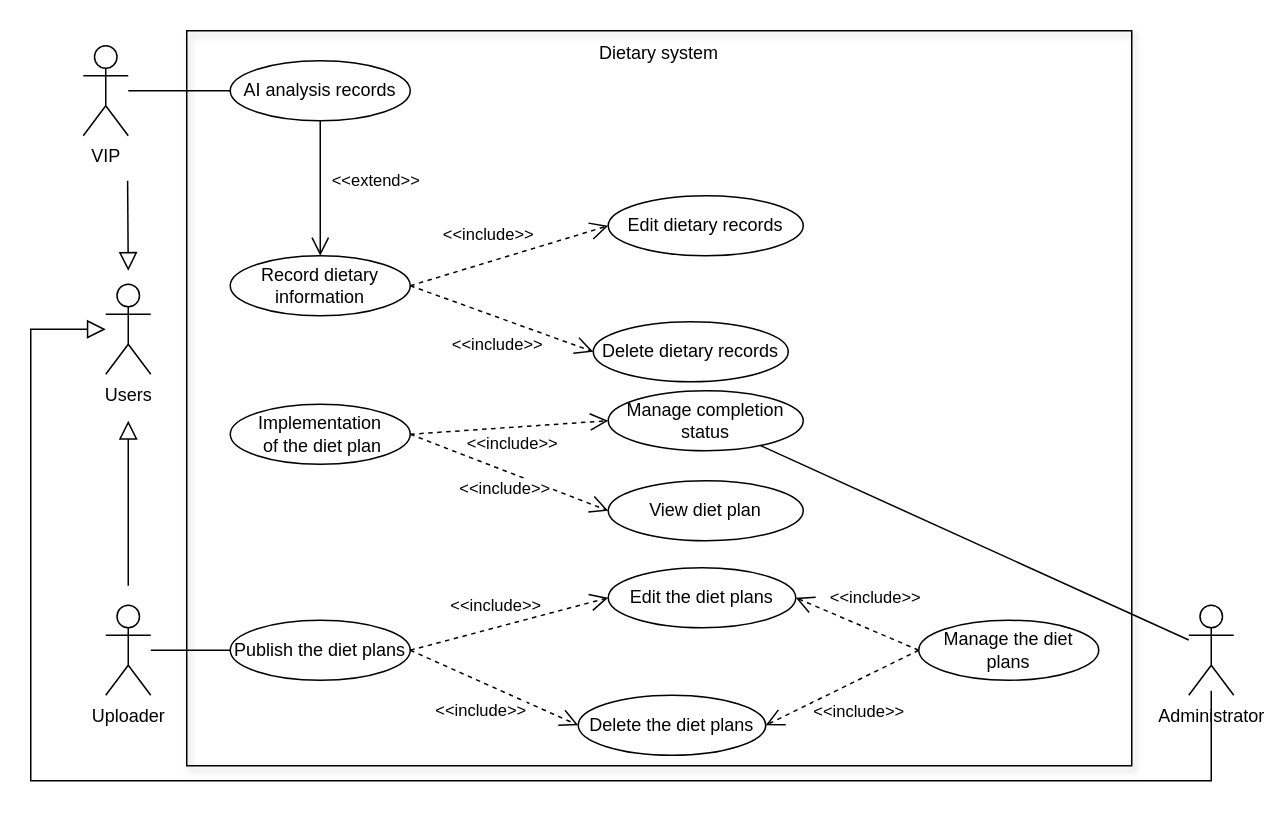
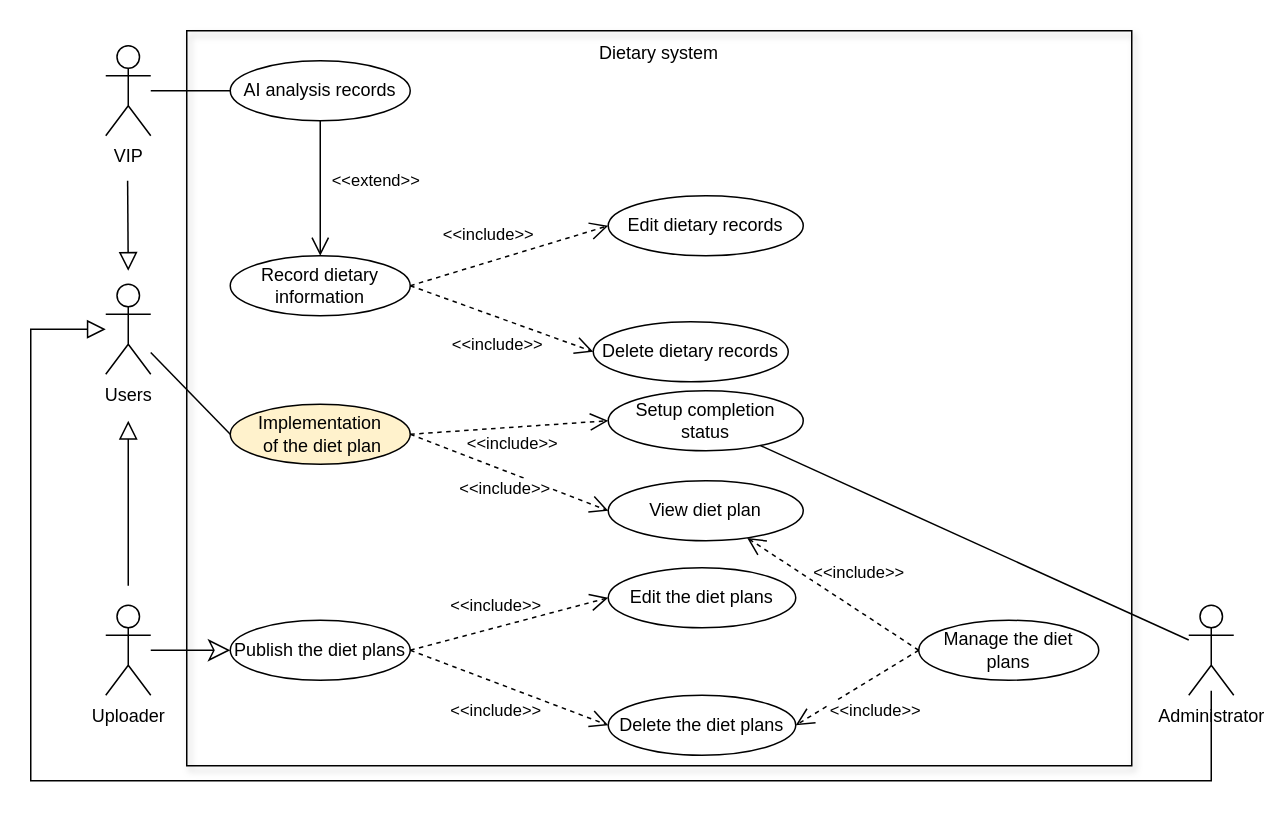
  <mxCell id="0" />
  <mxCell id="1" parent="0" />
  <mxCell id="2" value="User&lt;span style=&quot;background-color: initial;&quot;&gt;s&lt;/span&gt;" style="shape=umlActor;verticalLabelPosition=bottom;verticalAlign=top;html=1;outlineConnect=0;" vertex="1" parent="1"><mxGeometry x="70" y="189" width="30" height="60" as="geometry" /></mxCell>
  <mxCell id="3" value="Uploader" style="shape=umlActor;verticalLabelPosition=bottom;verticalAlign=top;html=1;outlineConnect=0;" vertex="1" parent="1"><mxGeometry x="70" y="403" width="30" height="60" as="geometry" /></mxCell>
- <mxCell id="4" value="VIP" style="shape=umlActor;verticalLabelPosition=bottom;verticalAlign=top;html=1;outlineConnect=0;" vertex="1" parent="1"><mxGeometry x="55" y="30" width="30" height="60" as="geometry" /></mxCell>
+ <mxCell id="4" value="VIP" style="shape=umlActor;verticalLabelPosition=bottom;verticalAlign=top;html=1;outlineConnect=0;" vertex="1" parent="1"><mxGeometry x="70" y="30" width="30" height="60" as="geometry" /></mxCell>
  <mxCell id="5" value="Administrator" style="shape=umlActor;verticalLabelPosition=bottom;verticalAlign=top;html=1;outlineConnect=0;" vertex="1" parent="1"><mxGeometry x="792" y="403" width="30" height="60" as="geometry" /></mxCell>
  <mxCell id="6" value="Record dietary information" style="ellipse;whiteSpace=wrap;html=1;" vertex="1" parent="1"><mxGeometry x="153" y="170" width="120" height="40" as="geometry" /></mxCell>
  <mxCell id="7" value="Edit dietary records" style="ellipse;whiteSpace=wrap;html=1;" vertex="1" parent="1"><mxGeometry x="405" y="130" width="130" height="40" as="geometry" /></mxCell>
  <mxCell id="8" value="AI analysis records" style="ellipse;whiteSpace=wrap;html=1;" vertex="1" parent="1"><mxGeometry x="153" y="40" width="120" height="40" as="geometry" /></mxCell>
- <mxCell id="9" value="Implementation&lt;div&gt;&amp;nbsp;of&lt;span style=&quot;background-color: initial;&quot;&gt;&amp;nbsp;the&amp;nbsp;&lt;/span&gt;&lt;span style=&quot;background-color: initial;&quot;&gt;diet plan&lt;/span&gt;&lt;/div&gt;" style="ellipse;whiteSpace=wrap;html=1;" vertex="1" parent="1"><mxGeometry x="153" y="269" width="120" height="40" as="geometry" /></mxCell>
+ <mxCell id="9" value="Implementation&lt;div&gt;&amp;nbsp;of&lt;span style=&quot;background-color: initial;&quot;&gt;&amp;nbsp;the&amp;nbsp;&lt;/span&gt;&lt;span style=&quot;background-color: initial;&quot;&gt;diet plan&lt;/span&gt;&lt;/div&gt;" style="ellipse;whiteSpace=wrap;html=1;fillColor=#fff2cc;" vertex="1" parent="1"><mxGeometry x="153" y="269" width="120" height="40" as="geometry" /></mxCell>
  <mxCell id="10" value="Publish the diet plans" style="ellipse;whiteSpace=wrap;html=1;" vertex="1" parent="1"><mxGeometry x="153" y="413" width="120" height="40" as="geometry" /></mxCell>
  <mxCell id="11" value="Edit the diet plans" style="ellipse;whiteSpace=wrap;html=1;" vertex="1" parent="1"><mxGeometry x="405" y="378" width="125" height="40" as="geometry" /></mxCell>
- <mxCell id="12" value="Delete the diet plans" style="ellipse;whiteSpace=wrap;html=1;" vertex="1" parent="1"><mxGeometry x="385" y="463" width="125" height="40" as="geometry" /></mxCell>
+ <mxCell id="12" value="Delete the diet plans" style="ellipse;whiteSpace=wrap;html=1;" vertex="1" parent="1"><mxGeometry x="405" y="463" width="125" height="40" as="geometry" /></mxCell>
  <mxCell id="13" value="Manage the diet plans" style="ellipse;whiteSpace=wrap;html=1;" vertex="1" parent="1"><mxGeometry x="612" y="413" width="120" height="40" as="geometry" /></mxCell>
  <mxCell id="14" value="&amp;lt;&amp;lt;include&amp;gt;&amp;gt;" style="html=1;verticalAlign=bottom;endArrow=open;curved=0;rounded=0;endSize=10;endFill=0;exitX=1;exitY=0.5;exitDx=0;exitDy=0;entryX=0;entryY=0.5;entryDx=0;entryDy=0;dashed=1;" edge="1" parent="1" source="6" target="7"><mxGeometry x="-0.176" y="9" width="80" relative="1" as="geometry"><mxPoint x="145" y="560" as="sourcePoint" /><mxPoint x="225" y="560" as="targetPoint" /><mxPoint as="offset" /></mxGeometry></mxCell>
- <mxCell id="15" value="Manage completion status" style="ellipse;whiteSpace=wrap;html=1;" vertex="1" parent="1"><mxGeometry x="405" y="260" width="130" height="40" as="geometry" /></mxCell>
+ <mxCell id="15" value="Setup completion status" style="ellipse;whiteSpace=wrap;html=1;" vertex="1" parent="1"><mxGeometry x="405" y="260" width="130" height="40" as="geometry" /></mxCell>
  <mxCell id="16" value="Delete dietary records" style="ellipse;whiteSpace=wrap;html=1;" vertex="1" parent="1"><mxGeometry x="395" y="214" width="130" height="40" as="geometry" /></mxCell>
+ <mxCell id="17" value="" style="endArrow=none;endFill=0;endSize=15;html=1;rounded=0;entryX=0;entryY=0.5;entryDx=0;entryDy=0;targetPerimeterSpacing=1;" edge="1" parent="1" source="2" target="9"><mxGeometry width="160" relative="1" as="geometry"><mxPoint x="250" y="330" as="sourcePoint" /><mxPoint x="410" y="330" as="targetPoint" /></mxGeometry></mxCell>
  <mxCell id="18" value="&amp;lt;&amp;lt;include&amp;gt;&amp;gt;" style="html=1;verticalAlign=bottom;endArrow=open;curved=0;rounded=0;exitX=1;exitY=0.5;exitDx=0;exitDy=0;entryX=0;entryY=0.5;entryDx=0;entryDy=0;endFill=0;endSize=10;dashed=1;" edge="1" parent="1" source="6" target="16"><mxGeometry x="0.095" y="-25" width="80" relative="1" as="geometry"><mxPoint x="290" y="240" as="sourcePoint" /><mxPoint x="370" y="240" as="targetPoint" /><mxPoint as="offset" /></mxGeometry></mxCell>
  <mxCell id="19" value="&amp;lt;&amp;lt;include&amp;gt;&amp;gt;" style="endArrow=open;endSize=10;dashed=1;html=1;rounded=0;exitX=1;exitY=0.5;exitDx=0;exitDy=0;entryX=0;entryY=0.5;entryDx=0;entryDy=0;" edge="1" parent="1" source="9" target="15"><mxGeometry x="0.019" y="-11" width="160" relative="1" as="geometry"><mxPoint x="250" y="240" as="sourcePoint" /><mxPoint x="410" y="240" as="targetPoint" /><mxPoint as="offset" /></mxGeometry></mxCell>
- <mxCell id="20" value="" style="endArrow=none;endFill=0;endSize=12;html=1;rounded=0;entryX=0;entryY=0.5;entryDx=0;entryDy=0;" edge="1" parent="1" source="3" target="10"><mxGeometry width="160" relative="1" as="geometry"><mxPoint x="400" y="273" as="sourcePoint" /><mxPoint x="560" y="273" as="targetPoint" /></mxGeometry></mxCell>
+ <mxCell id="20" value="" style="endArrow=classic;endFill=0;endSize=12;html=1;rounded=0;entryX=0;entryY=0.5;entryDx=0;entryDy=0;" edge="1" parent="1" source="3" target="10"><mxGeometry width="160" relative="1" as="geometry"><mxPoint x="400" y="273" as="sourcePoint" /><mxPoint x="560" y="273" as="targetPoint" /></mxGeometry></mxCell>
  <mxCell id="21" value="&amp;lt;&amp;lt;include&amp;gt;&amp;gt;" style="endArrow=open;endSize=10;dashed=1;html=1;rounded=0;exitX=1;exitY=0.5;exitDx=0;exitDy=0;entryX=0;entryY=0.5;entryDx=0;entryDy=0;" edge="1" parent="1" source="10" target="11"><mxGeometry x="-0.081" y="14" width="160" relative="1" as="geometry"><mxPoint x="400" y="273" as="sourcePoint" /><mxPoint x="560" y="273" as="targetPoint" /><mxPoint as="offset" /></mxGeometry></mxCell>
  <mxCell id="22" value="&amp;lt;&amp;lt;include&amp;gt;&amp;gt;" style="endArrow=open;endSize=10;dashed=1;html=1;rounded=0;exitX=1;exitY=0.5;exitDx=0;exitDy=0;entryX=0;entryY=0.5;entryDx=0;entryDy=0;" edge="1" parent="1" source="10" target="12"><mxGeometry x="-0.044" y="-17" width="160" relative="1" as="geometry"><mxPoint x="400" y="273" as="sourcePoint" /><mxPoint x="560" y="273" as="targetPoint" /><mxPoint as="offset" /></mxGeometry></mxCell>
  <mxCell id="23" value="" style="endArrow=none;endFill=0;endSize=12;html=1;rounded=0;" edge="1" parent="1" source="5" target="15"><mxGeometry width="160" relative="1" as="geometry"><mxPoint x="770" y="443" as="sourcePoint" /><mxPoint x="560" y="273" as="targetPoint" /></mxGeometry></mxCell>
- <mxCell id="24" value="&amp;lt;&amp;lt;include&amp;gt;&amp;gt;" style="endArrow=open;endSize=10;dashed=1;html=1;rounded=0;exitX=0;exitY=0.5;exitDx=0;exitDy=0;entryX=1;entryY=0.5;entryDx=0;entryDy=0;" edge="1" parent="1" source="13" target="11"><mxGeometry x="-0.088" y="-21" width="160" relative="1" as="geometry"><mxPoint x="400" y="273" as="sourcePoint" /><mxPoint x="560" y="273" as="targetPoint" /><mxPoint as="offset" /></mxGeometry></mxCell>
+ <mxCell id="24" value="&amp;lt;&amp;lt;include&amp;gt;&amp;gt;" style="endArrow=open;endSize=10;dashed=1;html=1;rounded=0;exitX=0;exitY=0.5;exitDx=0;exitDy=0;" edge="1" parent="1" source="13" target="33"><mxGeometry x="-0.088" y="-21" width="160" relative="1" as="geometry"><mxPoint x="400" y="273" as="sourcePoint" /><mxPoint x="560" y="273" as="targetPoint" /><mxPoint as="offset" /></mxGeometry></mxCell>
  <mxCell id="25" value="&amp;lt;&amp;lt;include&amp;gt;&amp;gt;" style="endArrow=open;endSize=10;dashed=1;html=1;rounded=0;exitX=0;exitY=0.5;exitDx=0;exitDy=0;entryX=1;entryY=0.5;entryDx=0;entryDy=0;" edge="1" parent="1" source="13" target="12"><mxGeometry x="-0.05" y="19" width="160" relative="1" as="geometry"><mxPoint x="400" y="273" as="sourcePoint" /><mxPoint x="560" y="273" as="targetPoint" /><mxPoint as="offset" /></mxGeometry></mxCell>
  <mxCell id="26" value="&amp;lt;&amp;lt;extend&amp;gt;&amp;gt;" style="endArrow=open;endSize=10;dashed=0;html=1;rounded=0;exitX=0.5;exitY=1;exitDx=0;exitDy=0;" edge="1" parent="1" source="8" target="6"><mxGeometry x="-0.111" y="37" width="160" relative="1" as="geometry"><mxPoint x="400" y="240" as="sourcePoint" /><mxPoint x="560" y="240" as="targetPoint" /><mxPoint as="offset" /></mxGeometry></mxCell>
  <mxCell id="27" value="" style="endArrow=none;endFill=0;endSize=12;html=1;rounded=0;entryX=0;entryY=0.5;entryDx=0;entryDy=0;" edge="1" parent="1" source="4" target="8"><mxGeometry width="160" relative="1" as="geometry"><mxPoint x="400" y="240" as="sourcePoint" /><mxPoint x="560" y="240" as="targetPoint" /></mxGeometry></mxCell>
  <mxCell id="28" value="" style="endArrow=block;endFill=0;endSize=10;html=1;rounded=0;" edge="1" parent="1"><mxGeometry width="160" relative="1" as="geometry"><mxPoint x="85" y="390" as="sourcePoint" /><mxPoint x="85" y="280" as="targetPoint" /></mxGeometry></mxCell>
  <mxCell id="29" value="" style="endArrow=block;endFill=0;endSize=10;html=1;rounded=0;" edge="1" parent="1"><mxGeometry width="160" relative="1" as="geometry"><mxPoint x="84.58" y="120" as="sourcePoint" /><mxPoint x="85" y="180" as="targetPoint" /></mxGeometry></mxCell>
  <mxCell id="30" style="edgeStyle=orthogonalEdgeStyle;rounded=0;orthogonalLoop=1;jettySize=auto;html=1;endArrow=block;endFill=0;endSize=10;" edge="1" parent="1"><mxGeometry relative="1" as="geometry"><mxPoint x="807" y="460" as="sourcePoint" /><mxPoint x="70" y="219" as="targetPoint" /><Array as="points"><mxPoint x="807" y="520" /><mxPoint x="20" y="520" /><mxPoint x="20" y="219" /></Array></mxGeometry></mxCell>
  <mxCell id="31" value="" style="html=1;whiteSpace=wrap;fillColor=none;shadow=1;" vertex="1" parent="1"><mxGeometry x="124" y="20" width="630" height="490" as="geometry" /></mxCell>
  <mxCell id="32" value="Dietary system" style="text;html=1;align=center;verticalAlign=middle;whiteSpace=wrap;rounded=0;" vertex="1" parent="1"><mxGeometry x="391" y="20" width="96" height="30" as="geometry" /></mxCell>
  <mxCell id="33" value="View diet plan" style="ellipse;whiteSpace=wrap;html=1;" vertex="1" parent="1"><mxGeometry x="405" y="320" width="130" height="40" as="geometry" /></mxCell>
  <mxCell id="34" value="&amp;lt;&amp;lt;include&amp;gt;&amp;gt;" style="endArrow=open;endSize=10;dashed=1;html=1;rounded=0;exitX=1;exitY=0.5;exitDx=0;exitDy=0;entryX=0;entryY=0.5;entryDx=0;entryDy=0;" edge="1" parent="1" source="9" target="33"><mxGeometry x="0.019" y="-11" width="160" relative="1" as="geometry"><mxPoint x="283" y="299" as="sourcePoint" /><mxPoint x="415" y="290" as="targetPoint" /><mxPoint as="offset" /></mxGeometry></mxCell>
